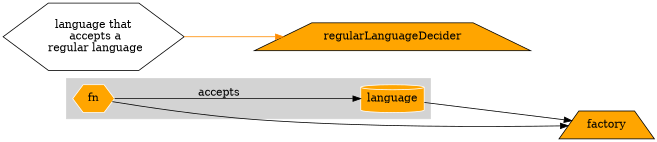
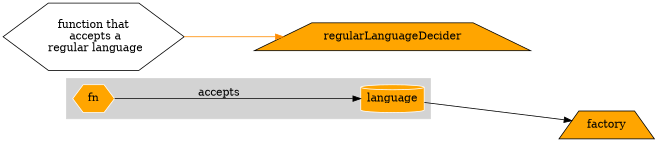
  digraph {
    rankdir=LR
    node [fillcolor=orange shape=hexagon style=filled]
    edge [color=black]
    fn [color=white]
    n2 [color=white label=language shape=cylinder]
    factory [shape=trapezium]
-   n4 [fillcolor=white label="language that\n accepts a\n regular language"]
+   n4 [fillcolor=white label="function that\n accepts a\n regular language"]
    regularLanguageDecider [shape=trapezium]
    subgraph cluster_1 {
      color=lightgrey
      style=filled
      fn
      n2
    }
    fn -> n2 [label=accepts]
-   fn -> factory
    n2 -> factory
    n4 -> regularLanguageDecider [color=darkorange]
  }
